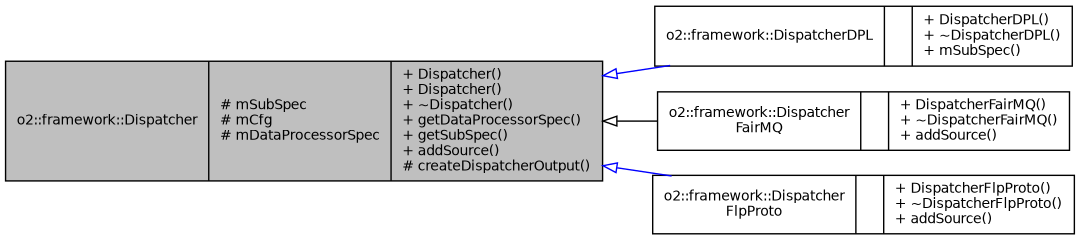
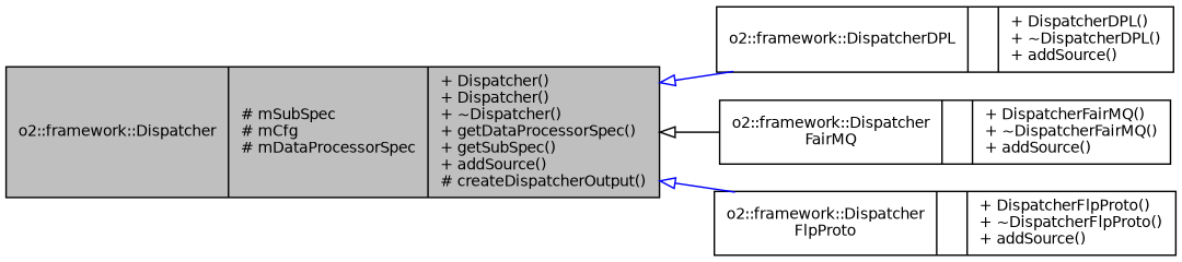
  digraph {
    rankdir=LR
    node [color=black fontname=Helvetica fontsize=10 shape=record]
    edge [arrowtail=onormal color=blue dir=back fontname=Helvetica fontsize=10 labelfontname=Helvetica labelfontsize=10 style=solid]
    n1 [fillcolor=grey75 fontcolor=black height=0.2 label="{o2::framework::Dispatcher\n|# mSubSpec\l# mCfg\l# mDataProcessorSpec\l|+ Dispatcher()\l+ Dispatcher()\l+ ~Dispatcher()\l+ getDataProcessorSpec()\l+ getSubSpec()\l+ addSource()\l# createDispatcherOutput()\l}" style=filled width=0.4]
-   n2 [height=0.2 label="{o2::framework::DispatcherDPL\n||+ DispatcherDPL()\l+ ~DispatcherDPL()\l+ mSubSpec()\l}" width=0.4]
+   n2 [height=0.2 label="{o2::framework::DispatcherDPL\n||+ DispatcherDPL()\l+ ~DispatcherDPL()\l+ addSource()\l}" width=0.4]
    n3 [height=0.2 label="{o2::framework::Dispatcher\lFairMQ\n||+ DispatcherFairMQ()\l+ ~DispatcherFairMQ()\l+ addSource()\l}" width=0.4]
    n4 [height=0.2 label="{o2::framework::Dispatcher\lFlpProto\n||+ DispatcherFlpProto()\l+ ~DispatcherFlpProto()\l+ addSource()\l}" width=0.4]
    n1 -> n2
    n1 -> n3 [color=black]
    n1 -> n4
  }
